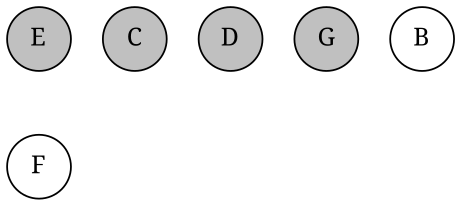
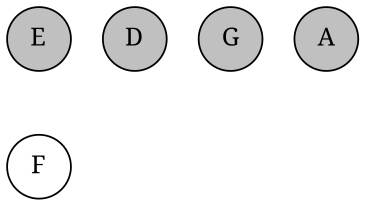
  graph {
    fontname="Noto Serif"
    mindist=.1
    node [fillcolor=gray fontname="Noto Serif" margin=0 shape=circle style=filled]
    edge [fontname="Noto Serif" style=invis]
    E
    F [fillcolor=white]
-   C
    D
    G
-   B [fillcolor=white]
+   A
    subgraph sub_1 {
      E
      F
    }
    E -- F
    F -- F
  }
